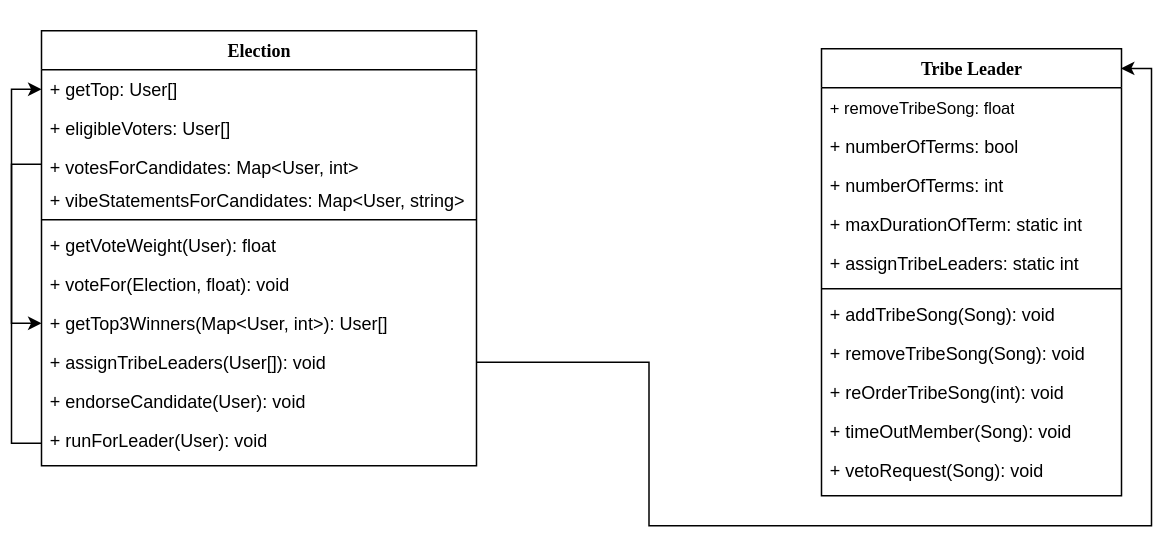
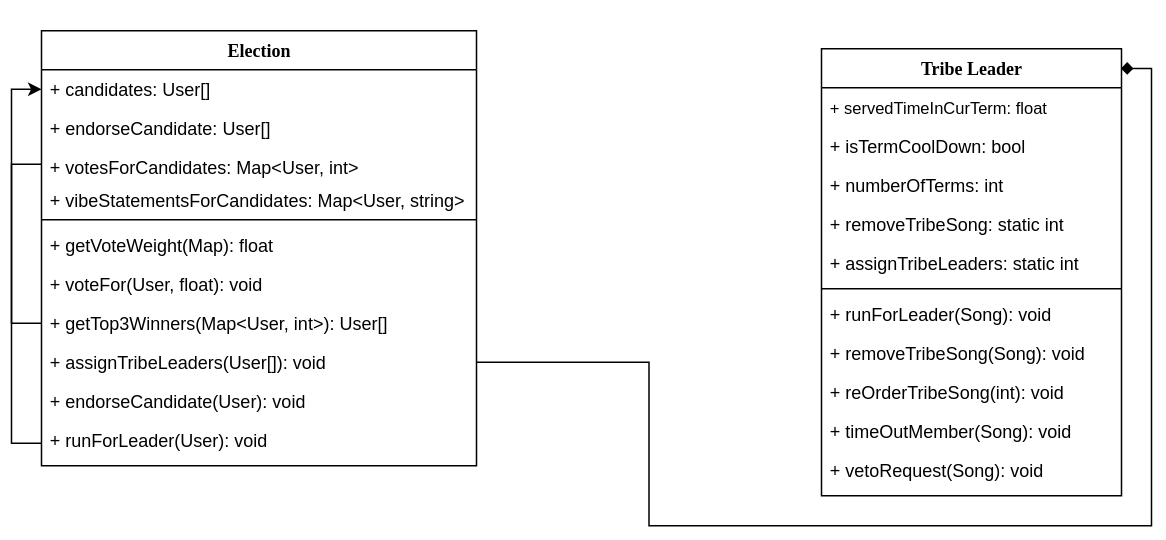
  <mxCell id="0" />
  <mxCell id="1" parent="0" />
  <mxCell id="2" value="Tribe Leader" style="swimlane;html=1;fontStyle=1;align=center;verticalAlign=top;childLayout=stackLayout;horizontal=1;startSize=26;horizontalStack=0;resizeParent=1;resizeLast=0;collapsible=1;marginBottom=0;swimlaneFillColor=#ffffff;rounded=0;shadow=0;comic=0;labelBackgroundColor=none;strokeWidth=1;fillColor=none;fontFamily=Verdana;fontSize=12" parent="1" vertex="1"><mxGeometry x="540" y="32" width="200" height="298" as="geometry" /></mxCell>
- <mxCell id="3" value="&lt;font style=&quot;font-size: 11px;&quot;&gt;+ removeTribeSong: float&lt;/font&gt;" style="text;html=1;strokeColor=none;fillColor=none;align=left;verticalAlign=top;spacingLeft=4;spacingRight=4;whiteSpace=wrap;overflow=hidden;rotatable=0;points=[[0,0.5],[1,0.5]];portConstraint=eastwest;" parent="2" vertex="1"><mxGeometry y="26" width="200" height="26" as="geometry" /></mxCell>
- <mxCell id="4" value="+ numberOfTerms: bool" style="text;html=1;strokeColor=none;fillColor=none;align=left;verticalAlign=top;spacingLeft=4;spacingRight=4;whiteSpace=wrap;overflow=hidden;rotatable=0;points=[[0,0.5],[1,0.5]];portConstraint=eastwest;" parent="2" vertex="1"><mxGeometry y="52" width="200" height="26" as="geometry" /></mxCell>
+ <mxCell id="3" value="&lt;font style=&quot;font-size: 11px;&quot;&gt;+ servedTimeInCurTerm: float&lt;/font&gt;" style="text;html=1;strokeColor=none;fillColor=none;align=left;verticalAlign=top;spacingLeft=4;spacingRight=4;whiteSpace=wrap;overflow=hidden;rotatable=0;points=[[0,0.5],[1,0.5]];portConstraint=eastwest;" parent="2" vertex="1"><mxGeometry y="26" width="200" height="26" as="geometry" /></mxCell>
+ <mxCell id="4" value="+ isTermCoolDown: bool" style="text;html=1;strokeColor=none;fillColor=none;align=left;verticalAlign=top;spacingLeft=4;spacingRight=4;whiteSpace=wrap;overflow=hidden;rotatable=0;points=[[0,0.5],[1,0.5]];portConstraint=eastwest;" parent="2" vertex="1"><mxGeometry y="52" width="200" height="26" as="geometry" /></mxCell>
  <mxCell id="5" value="+ numberOfTerms: int" style="text;html=1;strokeColor=none;fillColor=none;align=left;verticalAlign=top;spacingLeft=4;spacingRight=4;whiteSpace=wrap;overflow=hidden;rotatable=0;points=[[0,0.5],[1,0.5]];portConstraint=eastwest;" parent="2" vertex="1"><mxGeometry y="78" width="200" height="26" as="geometry" /></mxCell>
- <mxCell id="6" value="&lt;font style=&quot;font-size: 12px;&quot;&gt;+ maxDurationOfTerm: static int&lt;/font&gt;" style="text;html=1;strokeColor=none;fillColor=none;align=left;verticalAlign=top;spacingLeft=4;spacingRight=4;whiteSpace=wrap;overflow=hidden;rotatable=0;points=[[0,0.5],[1,0.5]];portConstraint=eastwest;" parent="2" vertex="1"><mxGeometry y="104" width="200" height="26" as="geometry" /></mxCell>
+ <mxCell id="6" value="&lt;font style=&quot;font-size: 12px;&quot;&gt;+ removeTribeSong: static int&lt;/font&gt;" style="text;html=1;strokeColor=none;fillColor=none;align=left;verticalAlign=top;spacingLeft=4;spacingRight=4;whiteSpace=wrap;overflow=hidden;rotatable=0;points=[[0,0.5],[1,0.5]];portConstraint=eastwest;" parent="2" vertex="1"><mxGeometry y="104" width="200" height="26" as="geometry" /></mxCell>
  <mxCell id="7" value="&lt;font style=&quot;&quot;&gt;&lt;font style=&quot;font-size: 12px;&quot;&gt;+ assignTribeLeaders: static int&lt;/font&gt;&lt;/font&gt;" style="text;html=1;strokeColor=none;fillColor=none;align=left;verticalAlign=top;spacingLeft=4;spacingRight=4;whiteSpace=wrap;overflow=hidden;rotatable=0;points=[[0,0.5],[1,0.5]];portConstraint=eastwest;" parent="2" vertex="1"><mxGeometry y="130" width="200" height="26" as="geometry" /></mxCell>
  <mxCell id="8" value="" style="line;html=1;strokeWidth=1;fillColor=none;align=left;verticalAlign=middle;spacingTop=-1;spacingLeft=3;spacingRight=3;rotatable=0;labelPosition=right;points=[];portConstraint=eastwest;" parent="2" vertex="1"><mxGeometry y="156" width="200" height="8" as="geometry" /></mxCell>
- <mxCell id="9" value="+ addTribeSong(Song): void" style="text;html=1;strokeColor=none;fillColor=none;align=left;verticalAlign=top;spacingLeft=4;spacingRight=4;whiteSpace=wrap;overflow=hidden;rotatable=0;points=[[0,0.5],[1,0.5]];portConstraint=eastwest;" parent="2" vertex="1"><mxGeometry y="164" width="200" height="26" as="geometry" /></mxCell>
+ <mxCell id="9" value="+ runForLeader(Song): void" style="text;html=1;strokeColor=none;fillColor=none;align=left;verticalAlign=top;spacingLeft=4;spacingRight=4;whiteSpace=wrap;overflow=hidden;rotatable=0;points=[[0,0.5],[1,0.5]];portConstraint=eastwest;" parent="2" vertex="1"><mxGeometry y="164" width="200" height="26" as="geometry" /></mxCell>
  <mxCell id="10" value="&lt;font style=&quot;font-size: 12px;&quot;&gt;+ removeTribeSong(Song): void&lt;/font&gt;" style="text;html=1;strokeColor=none;fillColor=none;align=left;verticalAlign=top;spacingLeft=4;spacingRight=4;whiteSpace=wrap;overflow=hidden;rotatable=0;points=[[0,0.5],[1,0.5]];portConstraint=eastwest;" parent="2" vertex="1"><mxGeometry y="190" width="200" height="26" as="geometry" /></mxCell>
  <mxCell id="11" value="&lt;font style=&quot;font-size: 12px;&quot;&gt;+ reOrderTribeSong(int): void&lt;/font&gt;" style="text;html=1;strokeColor=none;fillColor=none;align=left;verticalAlign=top;spacingLeft=4;spacingRight=4;whiteSpace=wrap;overflow=hidden;rotatable=0;points=[[0,0.5],[1,0.5]];portConstraint=eastwest;" parent="2" vertex="1"><mxGeometry y="216" width="200" height="26" as="geometry" /></mxCell>
  <mxCell id="12" value="&lt;font style=&quot;font-size: 12px;&quot;&gt;+ timeOutMember(Song): void&lt;/font&gt;" style="text;html=1;strokeColor=none;fillColor=none;align=left;verticalAlign=top;spacingLeft=4;spacingRight=4;whiteSpace=wrap;overflow=hidden;rotatable=0;points=[[0,0.5],[1,0.5]];portConstraint=eastwest;" parent="2" vertex="1"><mxGeometry y="242" width="200" height="26" as="geometry" /></mxCell>
  <mxCell id="13" value="&lt;font style=&quot;font-size: 12px;&quot;&gt;+ vetoRequest(Song): void&lt;/font&gt;" style="text;html=1;strokeColor=none;fillColor=none;align=left;verticalAlign=top;spacingLeft=4;spacingRight=4;whiteSpace=wrap;overflow=hidden;rotatable=0;points=[[0,0.5],[1,0.5]];portConstraint=eastwest;" vertex="1" parent="2"><mxGeometry y="268" width="200" height="26" as="geometry" /></mxCell>
  <mxCell id="14" value="Election" style="swimlane;html=1;fontStyle=1;align=center;verticalAlign=top;childLayout=stackLayout;horizontal=1;startSize=26;horizontalStack=0;resizeParent=1;resizeLast=0;collapsible=1;marginBottom=0;swimlaneFillColor=#ffffff;rounded=0;shadow=0;comic=0;labelBackgroundColor=none;strokeWidth=1;fillColor=none;fontFamily=Verdana;fontSize=12" parent="1" vertex="1"><mxGeometry x="20" y="20" width="290" height="290" as="geometry" /></mxCell>
- <mxCell id="15" value="+ getTop: User[]" style="text;html=1;strokeColor=none;fillColor=none;align=left;verticalAlign=top;spacingLeft=4;spacingRight=4;whiteSpace=wrap;overflow=hidden;rotatable=0;points=[[0,0.5],[1,0.5]];portConstraint=eastwest;" parent="14" vertex="1"><mxGeometry y="26" width="290" height="26" as="geometry" /></mxCell>
- <mxCell id="16" value="+ eligibleVoters: User[]" style="text;html=1;strokeColor=none;fillColor=none;align=left;verticalAlign=top;spacingLeft=4;spacingRight=4;whiteSpace=wrap;overflow=hidden;rotatable=0;points=[[0,0.5],[1,0.5]];portConstraint=eastwest;" parent="14" vertex="1"><mxGeometry y="52" width="290" height="26" as="geometry" /></mxCell>
+ <mxCell id="15" value="+ candidates: User[]" style="text;html=1;strokeColor=none;fillColor=none;align=left;verticalAlign=top;spacingLeft=4;spacingRight=4;whiteSpace=wrap;overflow=hidden;rotatable=0;points=[[0,0.5],[1,0.5]];portConstraint=eastwest;" parent="14" vertex="1"><mxGeometry y="26" width="290" height="26" as="geometry" /></mxCell>
+ <mxCell id="16" value="+ endorseCandidate: User[]" style="text;html=1;strokeColor=none;fillColor=none;align=left;verticalAlign=top;spacingLeft=4;spacingRight=4;whiteSpace=wrap;overflow=hidden;rotatable=0;points=[[0,0.5],[1,0.5]];portConstraint=eastwest;" parent="14" vertex="1"><mxGeometry y="52" width="290" height="26" as="geometry" /></mxCell>
  <mxCell id="17" value="&lt;font style=&quot;font-size: 12px;&quot;&gt;+ votesForCandidates: Map&amp;lt;User, int&amp;gt;&amp;nbsp;&lt;/font&gt;" style="text;html=1;strokeColor=none;fillColor=none;align=left;verticalAlign=top;spacingLeft=4;spacingRight=4;whiteSpace=wrap;overflow=hidden;rotatable=0;points=[[0,0.5],[1,0.5]];portConstraint=eastwest;" parent="14" vertex="1"><mxGeometry y="78" width="290" height="22" as="geometry" /></mxCell>
  <mxCell id="18" value="&lt;font style=&quot;font-size: 12px;&quot;&gt;+ vibeStatementsForCandidates: Map&amp;lt;User, string&amp;gt;&amp;nbsp;&lt;/font&gt;" style="text;html=1;strokeColor=none;fillColor=none;align=left;verticalAlign=top;spacingLeft=4;spacingRight=4;whiteSpace=wrap;overflow=hidden;rotatable=0;points=[[0,0.5],[1,0.5]];portConstraint=eastwest;" parent="14" vertex="1"><mxGeometry y="100" width="290" height="22" as="geometry" /></mxCell>
  <mxCell id="19" value="" style="line;html=1;strokeWidth=1;fillColor=none;align=left;verticalAlign=middle;spacingTop=-1;spacingLeft=3;spacingRight=3;rotatable=0;labelPosition=right;points=[];portConstraint=eastwest;" parent="14" vertex="1"><mxGeometry y="122" width="290" height="8" as="geometry" /></mxCell>
- <mxCell id="20" value="+ getVoteWeight(User): float" style="text;html=1;strokeColor=none;fillColor=none;align=left;verticalAlign=top;spacingLeft=4;spacingRight=4;whiteSpace=wrap;overflow=hidden;rotatable=0;points=[[0,0.5],[1,0.5]];portConstraint=eastwest;" parent="14" vertex="1"><mxGeometry y="130" width="290" height="26" as="geometry" /></mxCell>
- <mxCell id="21" value="+ voteFor(Election, float): void" style="text;html=1;strokeColor=none;fillColor=none;align=left;verticalAlign=top;spacingLeft=4;spacingRight=4;whiteSpace=wrap;overflow=hidden;rotatable=0;points=[[0,0.5],[1,0.5]];portConstraint=eastwest;" parent="14" vertex="1"><mxGeometry y="156" width="290" height="26" as="geometry" /></mxCell>
- <mxCell id="22" style="edgeStyle=orthogonalEdgeStyle;rounded=0;orthogonalLoop=1;jettySize=auto;html=1;entryX=0;entryY=0.5;entryDx=0;entryDy=0;exitX=0;exitY=0.5;exitDx=0;exitDy=0;" parent="14" source="17" target="23" edge="1"><mxGeometry relative="1" as="geometry" /></mxCell>
+ <mxCell id="20" value="+ getVoteWeight(Map): float" style="text;html=1;strokeColor=none;fillColor=none;align=left;verticalAlign=top;spacingLeft=4;spacingRight=4;whiteSpace=wrap;overflow=hidden;rotatable=0;points=[[0,0.5],[1,0.5]];portConstraint=eastwest;" parent="14" vertex="1"><mxGeometry y="130" width="290" height="26" as="geometry" /></mxCell>
+ <mxCell id="21" value="+ voteFor(User, float): void" style="text;html=1;strokeColor=none;fillColor=none;align=left;verticalAlign=top;spacingLeft=4;spacingRight=4;whiteSpace=wrap;overflow=hidden;rotatable=0;points=[[0,0.5],[1,0.5]];portConstraint=eastwest;" parent="14" vertex="1"><mxGeometry y="156" width="290" height="26" as="geometry" /></mxCell>
+ <mxCell id="22" style="edgeStyle=orthogonalEdgeStyle;rounded=0;orthogonalLoop=1;jettySize=auto;html=1;entryX=0;entryY=0.5;entryDx=0;entryDy=0;exitX=0;exitY=0.5;exitDx=0;exitDy=0;endArrow=none;" parent="14" source="17" target="23" edge="1"><mxGeometry relative="1" as="geometry" /></mxCell>
  <mxCell id="23" value="+ getTop3Winners(Map&amp;lt;User, int&amp;gt;): User[]" style="text;html=1;strokeColor=none;fillColor=none;align=left;verticalAlign=top;spacingLeft=4;spacingRight=4;whiteSpace=wrap;overflow=hidden;rotatable=0;points=[[0,0.5],[1,0.5]];portConstraint=eastwest;" parent="14" vertex="1"><mxGeometry y="182" width="290" height="26" as="geometry" /></mxCell>
  <mxCell id="24" value="+ assignTribeLeaders(User[]): void" style="text;html=1;strokeColor=none;fillColor=none;align=left;verticalAlign=top;spacingLeft=4;spacingRight=4;whiteSpace=wrap;overflow=hidden;rotatable=0;points=[[0,0.5],[1,0.5]];portConstraint=eastwest;" parent="14" vertex="1"><mxGeometry y="208" width="290" height="26" as="geometry" /></mxCell>
  <mxCell id="25" value="+ endorseCandidate(User): void" style="text;html=1;strokeColor=none;fillColor=none;align=left;verticalAlign=top;spacingLeft=4;spacingRight=4;whiteSpace=wrap;overflow=hidden;rotatable=0;points=[[0,0.5],[1,0.5]];portConstraint=eastwest;" vertex="1" parent="14"><mxGeometry y="234" width="290" height="26" as="geometry" /></mxCell>
  <mxCell id="26" style="edgeStyle=orthogonalEdgeStyle;rounded=0;orthogonalLoop=1;jettySize=auto;html=1;entryX=0;entryY=0.5;entryDx=0;entryDy=0;" edge="1" parent="14" source="27" target="15"><mxGeometry relative="1" as="geometry" /></mxCell>
  <mxCell id="27" value="+ runForLeader(User): void" style="text;html=1;strokeColor=none;fillColor=none;align=left;verticalAlign=top;spacingLeft=4;spacingRight=4;whiteSpace=wrap;overflow=hidden;rotatable=0;points=[[0,0.5],[1,0.5]];portConstraint=eastwest;" vertex="1" parent="14"><mxGeometry y="260" width="290" height="30" as="geometry" /></mxCell>
- <mxCell id="28" style="edgeStyle=orthogonalEdgeStyle;rounded=0;orthogonalLoop=1;jettySize=auto;html=1;entryX=0.998;entryY=0.044;entryDx=0;entryDy=0;entryPerimeter=0;" parent="1" source="24" target="2" edge="1"><mxGeometry relative="1" as="geometry" /></mxCell>
+ <mxCell id="28" style="edgeStyle=orthogonalEdgeStyle;rounded=0;orthogonalLoop=1;jettySize=auto;html=1;entryX=0.998;entryY=0.044;entryDx=0;entryDy=0;entryPerimeter=0;endArrow=diamond;" parent="1" source="24" target="2" edge="1"><mxGeometry relative="1" as="geometry" /></mxCell>
